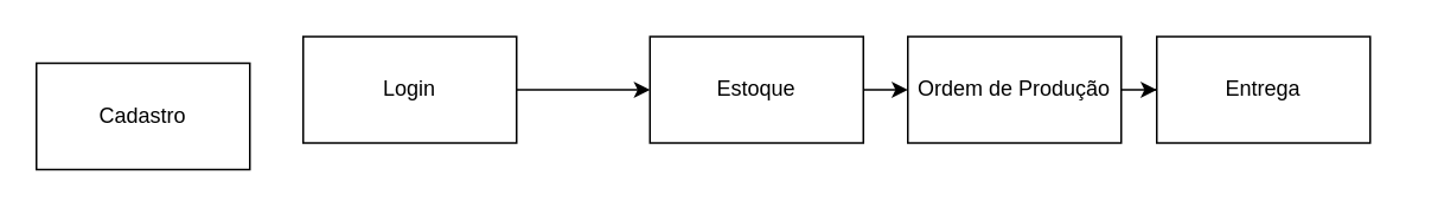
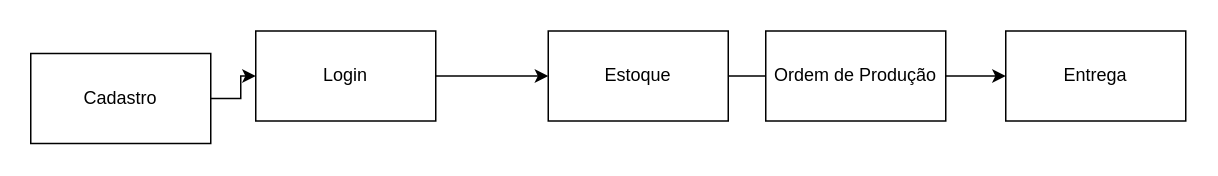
  <mxCell id="0" />
  <mxCell id="1" parent="0" />
+ <mxCell id="2" value="" style="edgeStyle=orthogonalEdgeStyle;rounded=0;orthogonalLoop=1;jettySize=auto;html=1;" edge="1" parent="1" source="3" target="5"><mxGeometry relative="1" as="geometry" /></mxCell>
  <mxCell id="3" value="Cadastro" style="rounded=0;whiteSpace=wrap;html=1;" vertex="1" parent="1"><mxGeometry x="20" y="35" width="120" height="60" as="geometry" /></mxCell>
  <mxCell id="4" value="" style="edgeStyle=orthogonalEdgeStyle;rounded=0;orthogonalLoop=1;jettySize=auto;html=1;" edge="1" parent="1" source="5" target="7"><mxGeometry relative="1" as="geometry" /></mxCell>
  <mxCell id="5" value="Login" style="rounded=0;whiteSpace=wrap;html=1;" vertex="1" parent="1"><mxGeometry x="170" y="20" width="120" height="60" as="geometry" /></mxCell>
- <mxCell id="6" value="" style="edgeStyle=orthogonalEdgeStyle;rounded=0;orthogonalLoop=1;jettySize=auto;html=1;" edge="1" parent="1" source="7" target="9"><mxGeometry relative="1" as="geometry" /></mxCell>
+ <mxCell id="6" value="" style="edgeStyle=orthogonalEdgeStyle;rounded=0;orthogonalLoop=1;jettySize=auto;html=1;endArrow=none;" edge="1" parent="1" source="7" target="9"><mxGeometry relative="1" as="geometry" /></mxCell>
  <mxCell id="7" value="Estoque" style="rounded=0;whiteSpace=wrap;html=1;" vertex="1" parent="1"><mxGeometry x="365" y="20" width="120" height="60" as="geometry" /></mxCell>
  <mxCell id="8" value="" style="edgeStyle=orthogonalEdgeStyle;rounded=0;orthogonalLoop=1;jettySize=auto;html=1;" edge="1" parent="1" source="9" target="10"><mxGeometry relative="1" as="geometry" /></mxCell>
  <mxCell id="9" value="Ordem de Produção" style="rounded=0;whiteSpace=wrap;html=1;" vertex="1" parent="1"><mxGeometry x="510" y="20" width="120" height="60" as="geometry" /></mxCell>
- <mxCell id="10" value="Entrega" style="rounded=0;whiteSpace=wrap;html=1;" vertex="1" parent="1"><mxGeometry x="650" y="20" width="120" height="60" as="geometry" /></mxCell>
+ <mxCell id="10" value="Entrega" style="rounded=0;whiteSpace=wrap;html=1;" vertex="1" parent="1"><mxGeometry x="670" y="20" width="120" height="60" as="geometry" /></mxCell>
